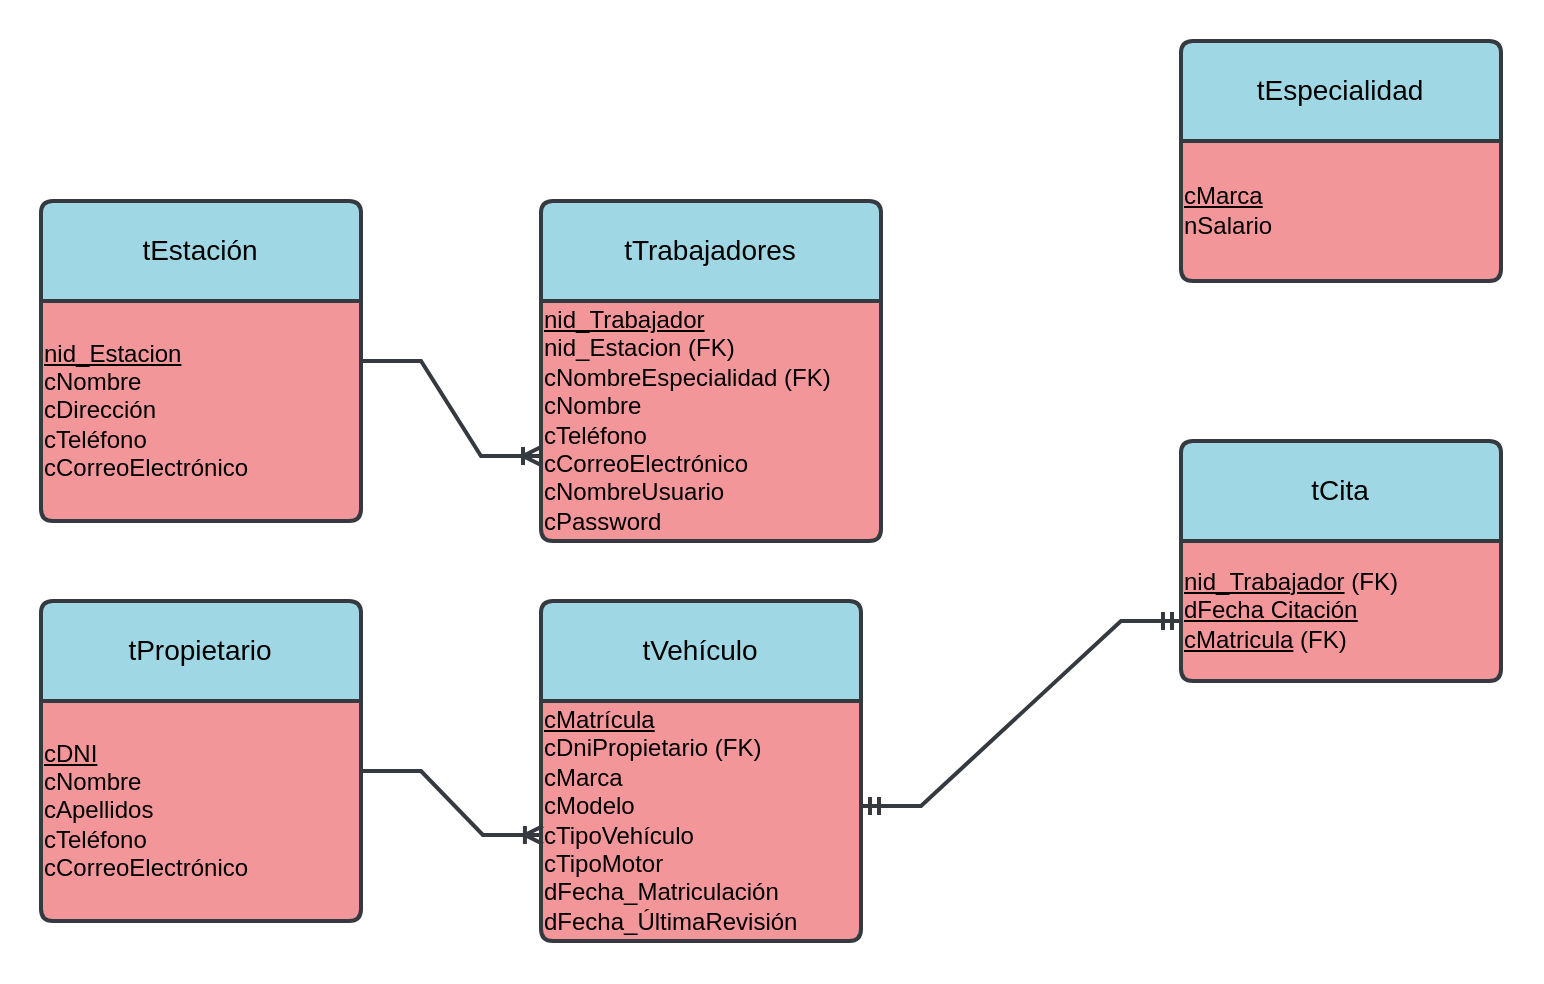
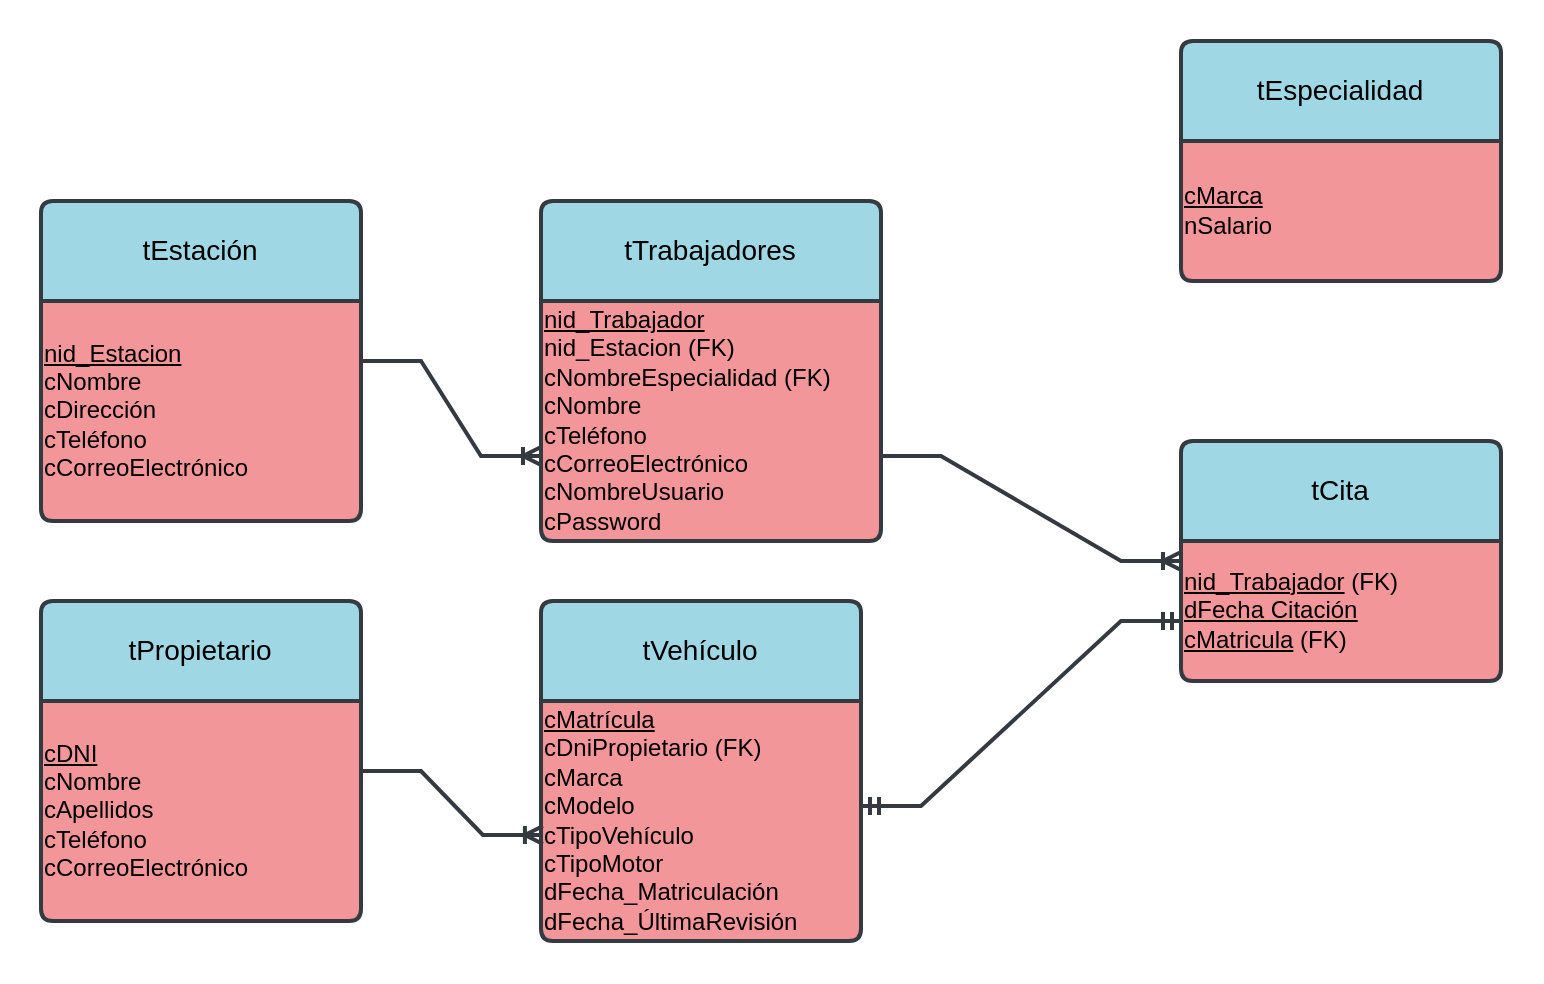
  <mxCell id="0" />
  <mxCell id="1" parent="0" />
  <mxCell id="2" value="tEstación" style="swimlane;childLayout=stackLayout;horizontal=1;startSize=50;horizontalStack=0;rounded=1;fontSize=14;fontStyle=0;strokeWidth=2;resizeParent=0;resizeLast=1;shadow=0;dashed=0;align=center;arcSize=4;whiteSpace=wrap;html=1;fillColor=#9fd8e4;strokeColor=#343a40;swimlaneFillColor=#f3969a;" parent="1" vertex="1"><mxGeometry x="20" width="160" height="160" as="geometry" y="100" /></mxCell>
  <mxCell id="3" value="&lt;u&gt;nid_Estacion&lt;/u&gt;&lt;br&gt;cNombre&lt;br&gt;cDirección&lt;br&gt;cTeléfono&lt;br&gt;cCorreoElectrónico" style="text;html=1;align=left;verticalAlign=middle;resizable=0;points=[];autosize=1;strokeColor=none;fillColor=none;" parent="2" vertex="1"><mxGeometry y="50" width="160" height="110" as="geometry" /></mxCell>
  <mxCell id="4" value="tCita" style="swimlane;childLayout=stackLayout;horizontal=1;startSize=50;horizontalStack=0;rounded=1;fontSize=14;fontStyle=0;strokeWidth=2;resizeParent=0;resizeLast=1;shadow=0;dashed=0;align=center;arcSize=4;whiteSpace=wrap;html=1;fillColor=#9fd8e4;strokeColor=#343A40;swimlaneFillColor=#f3969a;" parent="1" vertex="1"><mxGeometry x="590" y="220" width="160" height="120" as="geometry" /></mxCell>
  <mxCell id="5" value="&lt;u&gt;nid_Trabajador&lt;/u&gt; (FK)&lt;br&gt;&lt;div style=&quot;text-decoration-line: underline;&quot;&gt;&lt;u style=&quot;background-color: initial;&quot;&gt;dFecha Citación&lt;/u&gt;&lt;/div&gt;&lt;div style=&quot;&quot;&gt;&lt;u style=&quot;text-decoration-line: underline; background-color: initial;&quot;&gt;cMatricula&lt;/u&gt;&lt;span style=&quot;background-color: initial;&quot;&gt; &lt;/span&gt;&lt;span style=&quot;background-color: initial;&quot;&gt;(FK)&lt;/span&gt;&lt;/div&gt;" style="text;html=1;align=left;verticalAlign=middle;resizable=0;points=[];autosize=1;strokeColor=none;fillColor=none;" parent="4" vertex="1"><mxGeometry y="50" width="160" height="70" as="geometry" /></mxCell>
  <mxCell id="6" value="tEspecialidad" style="swimlane;childLayout=stackLayout;horizontal=1;startSize=50;horizontalStack=0;rounded=1;fontSize=14;fontStyle=0;strokeWidth=2;resizeParent=0;resizeLast=1;shadow=0;dashed=0;align=center;arcSize=4;whiteSpace=wrap;html=1;fillColor=#9fd8e4;swimlaneFillColor=#F3969A;strokeColor=#343A40;" parent="1" vertex="1"><mxGeometry x="590" y="20" width="160" height="120" as="geometry" /></mxCell>
  <mxCell id="7" value="&lt;u&gt;cMarca&lt;/u&gt;&lt;br&gt;nSalario" style="text;html=1;align=left;verticalAlign=middle;resizable=0;points=[];autosize=1;fillColor=none;" parent="6" vertex="1"><mxGeometry y="50" width="160" height="70" as="geometry" /></mxCell>
  <mxCell id="8" value="tPropietario" style="swimlane;childLayout=stackLayout;horizontal=1;startSize=50;horizontalStack=0;rounded=1;fontSize=14;fontStyle=0;strokeWidth=2;resizeParent=0;resizeLast=1;shadow=0;dashed=0;align=center;arcSize=4;whiteSpace=wrap;html=1;fillColor=#9fd8e4;strokeColor=#343a40;swimlaneFillColor=#F3969A;" parent="1" vertex="1"><mxGeometry x="20" y="300" width="160" height="160" as="geometry" /></mxCell>
  <mxCell id="9" value="&lt;u&gt;cDNI&lt;/u&gt;&lt;br&gt;cNombre&lt;br&gt;cApellidos&lt;br&gt;cTeléfono&lt;br&gt;cCorreoElectrónico" style="text;html=1;align=left;verticalAlign=middle;resizable=0;points=[];autosize=1;strokeColor=none;fillColor=none;" parent="8" vertex="1"><mxGeometry y="50" width="160" height="110" as="geometry" /></mxCell>
  <mxCell id="10" value="tVehículo" style="swimlane;childLayout=stackLayout;horizontal=1;startSize=50;horizontalStack=0;rounded=1;fontSize=14;fontStyle=0;strokeWidth=2;resizeParent=0;resizeLast=1;shadow=0;dashed=0;align=center;arcSize=4;whiteSpace=wrap;html=1;fillColor=#9fd8e4;strokeColor=#343a40;swimlaneFillColor=#F3969A;" parent="1" vertex="1"><mxGeometry x="270" y="300" width="160" height="170" as="geometry" /></mxCell>
  <mxCell id="11" value="&lt;u&gt;cMatrícula&lt;br&gt;&lt;/u&gt;cDniPropietario (FK)&lt;br&gt;cMarca&lt;br&gt;cModelo&lt;br&gt;cTipoVehículo&lt;br&gt;cTipoMotor&lt;br&gt;dFecha_Matriculación&lt;br&gt;dFecha_ÚltimaRevisión" style="text;html=1;align=left;verticalAlign=middle;resizable=0;points=[];autosize=1;strokeColor=none;fillColor=none;" parent="10" vertex="1"><mxGeometry y="50" width="160" height="120" as="geometry" /></mxCell>
  <mxCell id="12" value="tTrabajadores" style="swimlane;childLayout=stackLayout;horizontal=1;startSize=50;horizontalStack=0;rounded=1;fontSize=14;fontStyle=0;strokeWidth=2;resizeParent=0;resizeLast=1;shadow=0;dashed=0;align=center;arcSize=4;whiteSpace=wrap;html=1;fillColor=#9fd8e4;strokeColor=#343a40;swimlaneFillColor=#F3969A;" parent="1" vertex="1"><mxGeometry x="270" width="170" height="170" as="geometry" y="100" /></mxCell>
  <mxCell id="13" value="&lt;u&gt;nid_Trabajador&lt;br&gt;&lt;/u&gt;nid_Estacion (FK)&lt;br&gt;cNombreEspecialidad (FK)&lt;br&gt;cNombre&lt;br&gt;cTeléfono&lt;br&gt;cCorreoElectrónico&lt;br&gt;cNombreUsuario&lt;br&gt;cPassword" style="text;html=1;align=left;verticalAlign=middle;resizable=0;points=[];autosize=1;strokeColor=none;fillColor=none;" parent="12" vertex="1"><mxGeometry y="50" width="170" height="120" as="geometry" /></mxCell>
  <mxCell id="14" value="" style="edgeStyle=entityRelationEdgeStyle;fontSize=12;html=1;endArrow=ERoneToMany;rounded=0;strokeWidth=2;entryX=0;entryY=0.75;entryDx=0;entryDy=0;strokeColor=#343a40;" parent="1" target="12" edge="1"><mxGeometry width="100" height="100" relative="1" as="geometry"><mxPoint x="180" y="180" as="sourcePoint" /><mxPoint x="270" y="190" as="targetPoint" /></mxGeometry></mxCell>
+ <mxCell id="15" value="" style="edgeStyle=entityRelationEdgeStyle;fontSize=12;html=1;endArrow=ERoneToMany;rounded=0;entryX=0;entryY=0.5;entryDx=0;entryDy=0;exitX=1;exitY=0.75;exitDx=0;exitDy=0;strokeWidth=2;strokeColor=#343a40;" parent="1" source="12" target="4" edge="1"><mxGeometry width="100" height="100" relative="1" as="geometry"><mxPoint x="410" y="600" as="sourcePoint" /><mxPoint x="510" y="500" as="targetPoint" /></mxGeometry></mxCell>
  <mxCell id="16" value="" style="edgeStyle=entityRelationEdgeStyle;fontSize=12;html=1;endArrow=ERmandOne;startArrow=ERmandOne;rounded=0;entryX=0;entryY=0;entryDx=0;entryDy=0;exitX=1;exitY=0.75;exitDx=0;exitDy=0;strokeWidth=2;strokeColor=#343a40;" parent="1" edge="1"><mxGeometry width="100" height="100" relative="1" as="geometry"><mxPoint x="430" y="402.5" as="sourcePoint" /><mxPoint x="590" y="310" as="targetPoint" /></mxGeometry></mxCell>
  <mxCell id="17" value="" style="edgeStyle=entityRelationEdgeStyle;fontSize=12;html=1;endArrow=ERoneToMany;rounded=0;exitX=1;exitY=0.5;exitDx=0;exitDy=0;entryX=0.006;entryY=0.558;entryDx=0;entryDy=0;strokeWidth=2;strokeColor=#343a40;entryPerimeter=0;" parent="1" target="11" edge="1"><mxGeometry width="100" height="100" relative="1" as="geometry"><mxPoint x="180" y="385" as="sourcePoint" /><mxPoint x="270" y="385" as="targetPoint" /></mxGeometry></mxCell>
